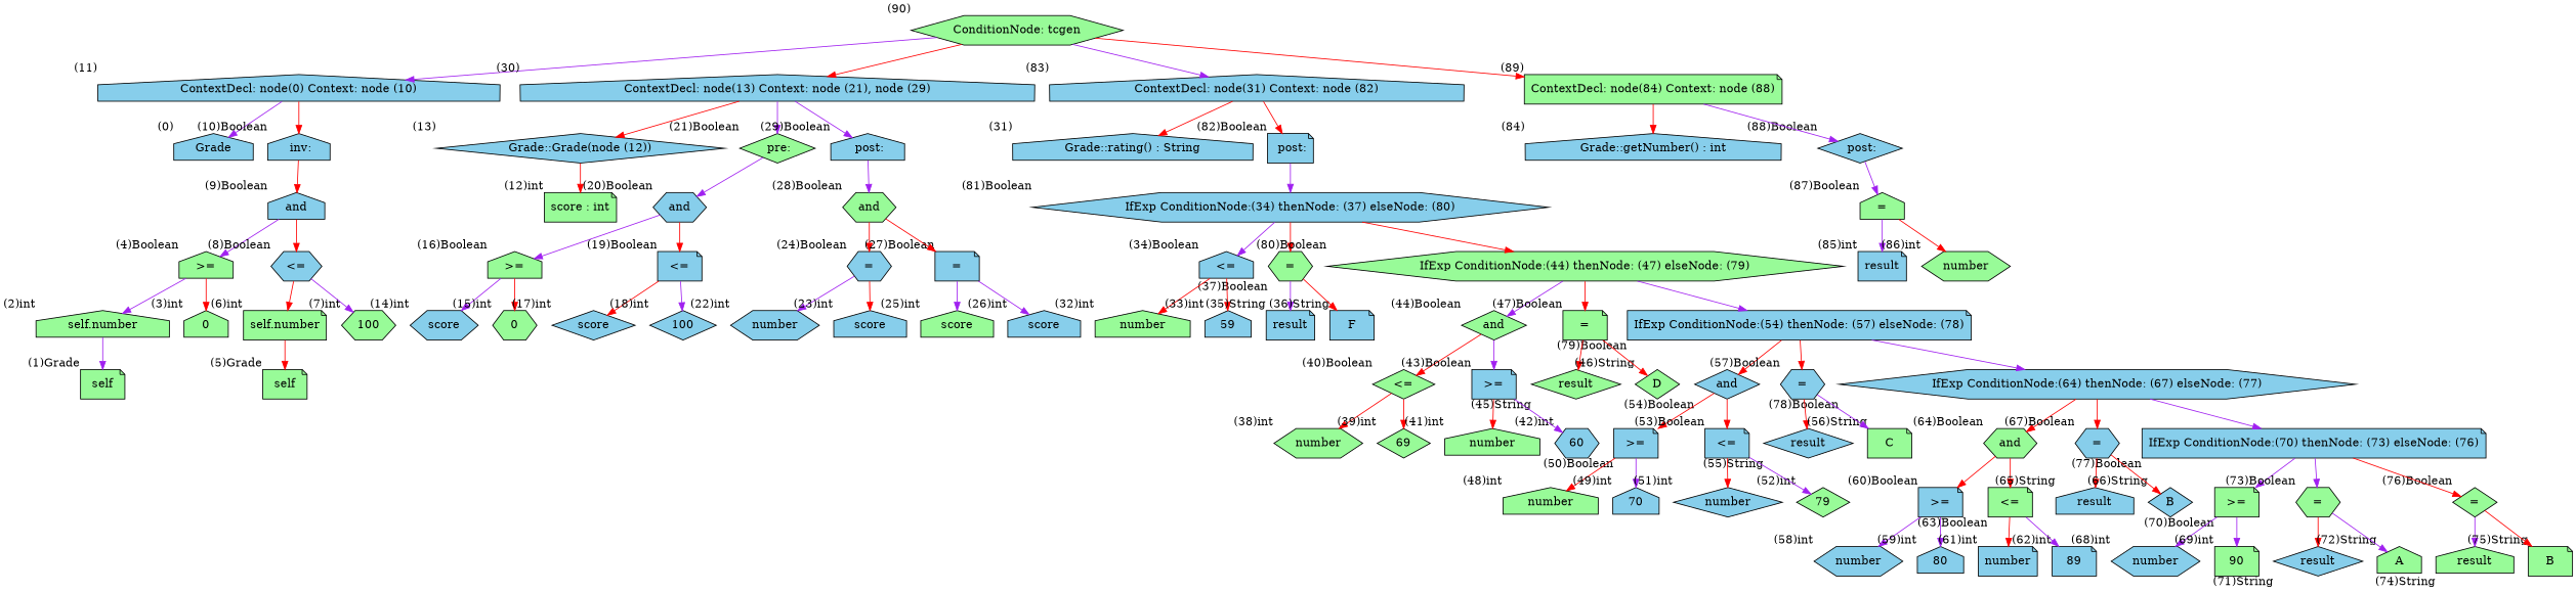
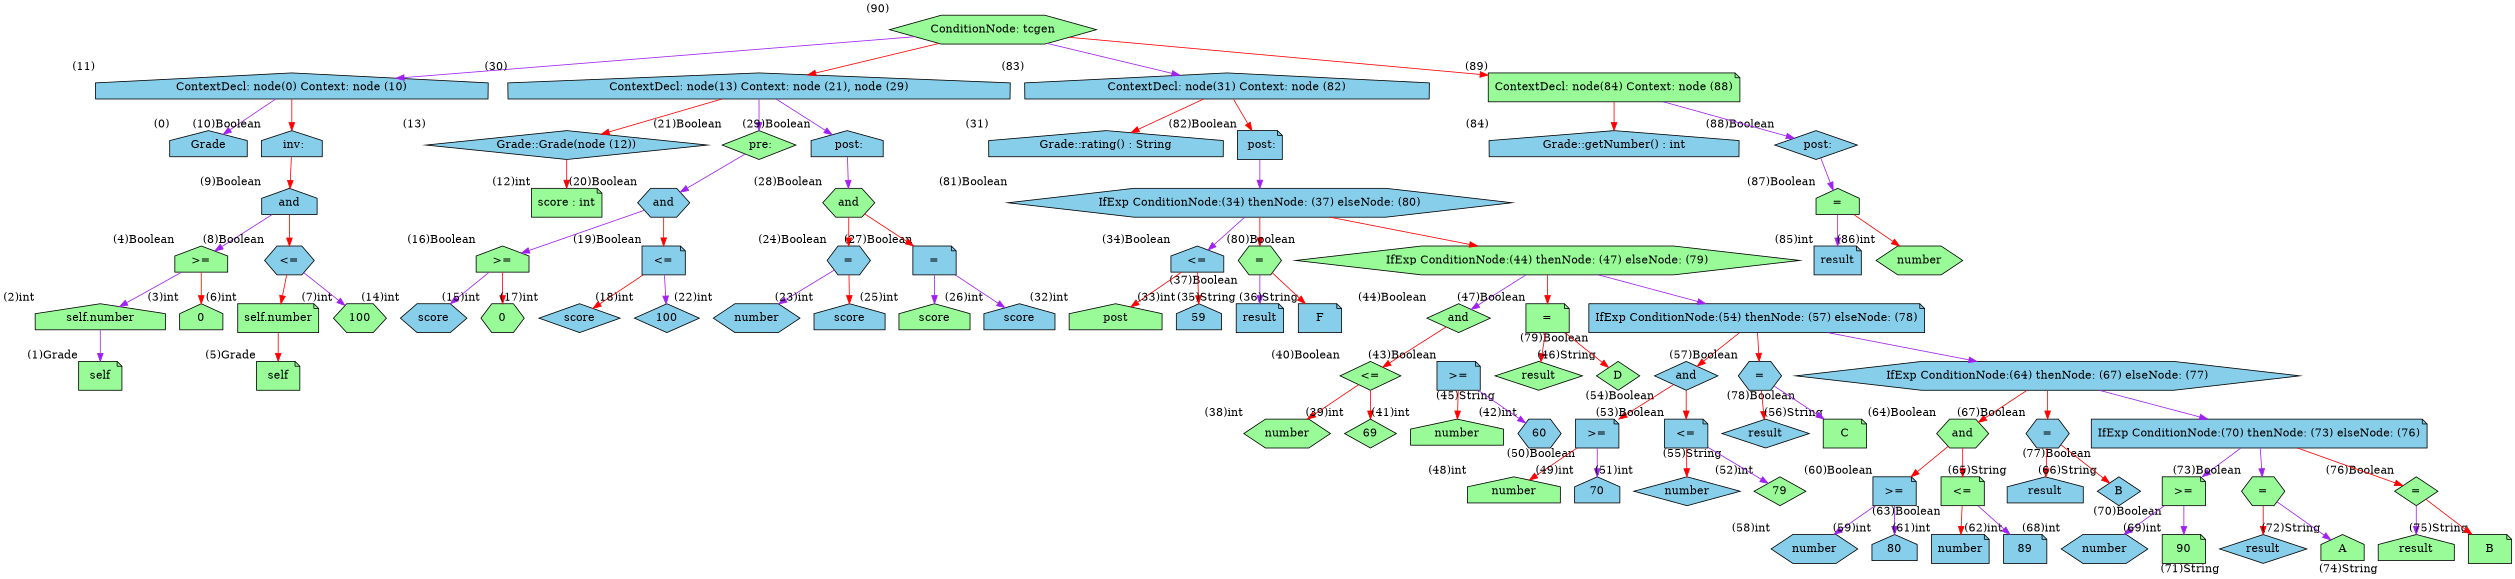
  digraph {
    node [fillcolor=skyblue shape=house style=filled]
    edge [color=red]
    n1 [fillcolor=palegreen label="ConditionNode: tcgen" shape=hexagon xlabel="(90)"]
    n2 [label="ContextDecl: node(0) Context: node (10)" xlabel="(11)"]
    n3 [label="ContextDecl: node(13) Context: node (21), node (29)" xlabel="(30)"]
    n4 [label="ContextDecl: node(31) Context: node (82)" xlabel="(83)"]
    n5 [fillcolor=palegreen label="ContextDecl: node(84) Context: node (88)" shape=note xlabel="(89)"]
    n6 [label=Grade xlabel="(0)"]
    n7 [label=" inv:" xlabel="(10)Boolean"]
    n8 [label="Grade::Grade(node (12))" shape=diamond xlabel="(13)"]
    n9 [fillcolor=palegreen label=" pre:" shape=diamond xlabel="(21)Boolean"]
    n10 [label=" post:" xlabel="(29)Boolean"]
    n11 [label="Grade::rating() : String" xlabel="(31)"]
    n12 [label=" post:" shape=note xlabel="(82)Boolean"]
    n13 [label="Grade::getNumber() : int" xlabel="(84)"]
    n14 [label=" post:" shape=diamond xlabel="(88)Boolean"]
    n15 [label=and xlabel="(9)Boolean"]
    n16 [fillcolor=palegreen label="score : int" shape=note xlabel="(12)int"]
    n17 [label=and shape=hexagon xlabel="(20)Boolean"]
    n18 [fillcolor=palegreen label=and shape=hexagon xlabel="(28)Boolean"]
    n19 [label="IfExp ConditionNode:(34) thenNode: (37) elseNode: (80)" shape=hexagon xlabel="(81)Boolean"]
    n20 [fillcolor=palegreen label="=" xlabel="(87)Boolean"]
    n21 [fillcolor=palegreen label=">=" xlabel="(4)Boolean"]
    n22 [label="<=" shape=hexagon xlabel="(8)Boolean"]
    n23 [fillcolor=palegreen label=">=" xlabel="(16)Boolean"]
    n24 [label="<=" shape=note xlabel="(19)Boolean"]
    n25 [label="=" shape=hexagon xlabel="(24)Boolean"]
    n26 [label="=" shape=note xlabel="(27)Boolean"]
    n27 [label="<=" xlabel="(34)Boolean"]
    n28 [fillcolor=palegreen label="=" shape=hexagon xlabel="(37)Boolean"]
    n29 [fillcolor=palegreen label="IfExp ConditionNode:(44) thenNode: (47) elseNode: (79)" shape=hexagon xlabel="(80)Boolean"]
    n30 [label=result shape=note xlabel="(85)int"]
    n31 [fillcolor=palegreen label=number shape=hexagon xlabel="(86)int"]
    n32 [fillcolor=palegreen label="self.number" xlabel="(2)int"]
    n33 [fillcolor=palegreen label=0 xlabel="(3)int"]
    n34 [fillcolor=palegreen label="self.number" shape=note xlabel="(6)int"]
    n35 [fillcolor=palegreen label=100 shape=hexagon xlabel="(7)int"]
    n36 [label=score shape=hexagon xlabel="(14)int"]
    n37 [fillcolor=palegreen label=0 shape=hexagon xlabel="(15)int"]
    n38 [label=score shape=diamond xlabel="(17)int"]
    n39 [label=100 shape=diamond xlabel="(18)int"]
    n40 [label=number shape=hexagon xlabel="(22)int"]
    n41 [label=score xlabel="(23)int"]
    n42 [fillcolor=palegreen label=score xlabel="(25)int"]
    n43 [label=score xlabel="(26)int"]
-   n44 [fillcolor=palegreen label=number xlabel="(32)int"]
+   n44 [fillcolor=palegreen label=post xlabel="(32)int"]
    n45 [label=59 xlabel="(33)int"]
    n46 [label=result shape=note xlabel="(35)String"]
    n47 [label=F shape=note xlabel="(36)String"]
    n48 [fillcolor=palegreen label=and shape=diamond xlabel="(44)Boolean"]
    n49 [fillcolor=palegreen label="=" shape=note xlabel="(47)Boolean"]
    n50 [label="IfExp ConditionNode:(54) thenNode: (57) elseNode: (78)" shape=note xlabel="(79)Boolean"]
    n51 [fillcolor=palegreen label=self shape=note xlabel="(1)Grade"]
    n52 [fillcolor=palegreen label=self shape=note xlabel="(5)Grade"]
    n53 [fillcolor=palegreen label="<=" shape=diamond xlabel="(40)Boolean"]
    n54 [label=">=" shape=note xlabel="(43)Boolean"]
    n55 [fillcolor=palegreen label=result shape=diamond xlabel="(45)String"]
    n56 [fillcolor=palegreen label=D shape=diamond xlabel="(46)String"]
    n57 [label=and shape=diamond xlabel="(54)Boolean"]
    n58 [label="=" shape=hexagon xlabel="(57)Boolean"]
    n59 [label="IfExp ConditionNode:(64) thenNode: (67) elseNode: (77)" shape=hexagon xlabel="(78)Boolean"]
    n60 [fillcolor=palegreen label=number shape=hexagon xlabel="(38)int"]
    n61 [fillcolor=palegreen label=69 shape=diamond xlabel="(39)int"]
    n62 [fillcolor=palegreen label=number xlabel="(41)int"]
    n63 [label=60 shape=hexagon xlabel="(42)int"]
    n64 [label=">=" shape=note xlabel="(50)Boolean"]
    n65 [label="<=" shape=note xlabel="(53)Boolean"]
    n66 [label=result shape=diamond xlabel="(55)String"]
    n67 [fillcolor=palegreen label=C shape=note xlabel="(56)String"]
    n68 [fillcolor=palegreen label=and shape=hexagon xlabel="(64)Boolean"]
    n69 [label="=" shape=hexagon xlabel="(67)Boolean"]
    n70 [label="IfExp ConditionNode:(70) thenNode: (73) elseNode: (76)" shape=note xlabel="(77)Boolean"]
    n71 [fillcolor=palegreen label=number xlabel="(48)int"]
    n72 [label=70 xlabel="(49)int"]
    n73 [label=number shape=diamond xlabel="(51)int"]
    n74 [fillcolor=palegreen label=79 shape=diamond xlabel="(52)int"]
    n75 [label=">=" shape=note xlabel="(60)Boolean"]
    n76 [fillcolor=palegreen label="<=" shape=note xlabel="(63)Boolean"]
    n77 [label=result xlabel="(65)String"]
    n78 [label=B shape=diamond xlabel="(66)String"]
    n79 [fillcolor=palegreen label=">=" shape=note xlabel="(70)Boolean"]
    n80 [fillcolor=palegreen label="=" shape=hexagon xlabel="(73)Boolean"]
    n81 [fillcolor=palegreen label="=" shape=diamond xlabel="(76)Boolean"]
    n82 [label=number shape=hexagon xlabel="(58)int"]
    n83 [label=80 xlabel="(59)int"]
    n84 [label=number shape=note xlabel="(61)int"]
    n85 [label=89 shape=note xlabel="(62)int"]
    n86 [label=number shape=hexagon xlabel="(68)int"]
    n87 [fillcolor=palegreen label=90 shape=note xlabel="(69)int"]
    n88 [label=result shape=diamond xlabel="(71)String"]
    n89 [fillcolor=palegreen label=A xlabel="(72)String"]
    n90 [fillcolor=palegreen label=result xlabel="(74)String"]
    n91 [fillcolor=palegreen label=B shape=note xlabel="(75)String"]
    n1 -> n2 [color=purple]
    n1 -> n3
    n1 -> n4 [color=purple]
    n1 -> n5
    n2 -> n6 [color=purple]
    n2 -> n7
    n3 -> n8
    n3 -> n9 [color=purple]
    n3 -> n10 [color=purple]
    n4 -> n11
    n4 -> n12
    n5 -> n13
    n5 -> n14 [color=purple]
    n7 -> n15
    n8 -> n16
    n9 -> n17 [color=purple]
    n10 -> n18 [color=purple]
    n12 -> n19 [color=purple]
    n14 -> n20 [color=purple]
    n15 -> n21 [color=purple]
    n15 -> n22
    n17 -> n23 [color=purple]
    n17 -> n24
    n18 -> n25
    n18 -> n26
    n19 -> n27 [color=purple]
    n19 -> n28
    n19 -> n29
    n20 -> n30 [color=purple]
    n20 -> n31
    n21 -> n32 [color=purple]
    n21 -> n33
    n22 -> n34
    n22 -> n35 [color=purple]
    n23 -> n36 [color=purple]
    n23 -> n37
    n24 -> n38
    n24 -> n39 [color=purple]
    n25 -> n40 [color=purple]
    n25 -> n41
    n26 -> n42 [color=purple]
    n26 -> n43 [color=purple]
    n27 -> n44
    n27 -> n45
    n28 -> n46 [color=purple]
    n28 -> n47
    n29 -> n48 [color=purple]
    n29 -> n49
    n29 -> n50 [color=purple]
    n32 -> n51 [color=purple]
    n34 -> n52
    n48 -> n53
-   n48 -> n54 [color=purple]
    n49 -> n55
    n49 -> n56
    n50 -> n57
    n50 -> n58
    n50 -> n59 [color=purple]
    n53 -> n60
    n53 -> n61
    n54 -> n62
    n54 -> n63 [color=purple]
    n57 -> n64
    n57 -> n65
    n58 -> n66
    n58 -> n67 [color=purple]
    n59 -> n68
    n59 -> n69
    n59 -> n70 [color=purple]
    n64 -> n71
    n64 -> n72 [color=purple]
    n65 -> n73
    n65 -> n74 [color=purple]
    n68 -> n75
    n68 -> n76
    n69 -> n77
    n69 -> n78
    n70 -> n79 [color=purple]
    n70 -> n80 [color=purple]
    n70 -> n81
    n75 -> n82 [color=purple]
    n75 -> n83 [color=purple]
    n76 -> n84
    n76 -> n85 [color=purple]
    n79 -> n86 [color=purple]
    n79 -> n87 [color=purple]
    n80 -> n88
    n80 -> n89 [color=purple]
    n81 -> n90 [color=purple]
    n81 -> n91
  }
